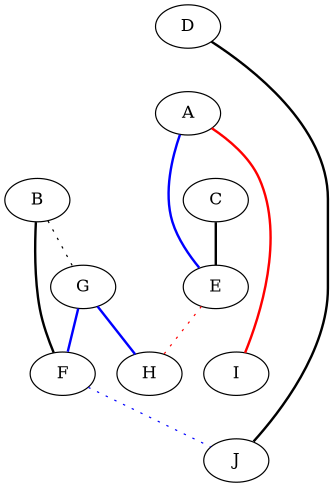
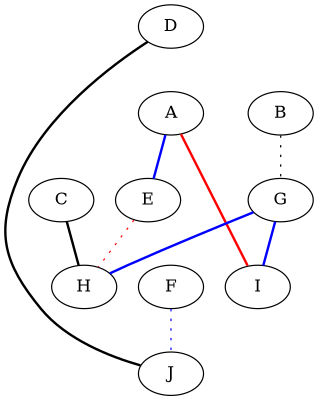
  graph {
    edge [color=red style=invisible]
    A
    C
    E
    G
    I
    H
    B
    F
    J
    D
    A -- C
    A -- E [color=blue style=bold]
    A -- G
    A -- I [style=bold]
-   C -- E [color=black style=bold]
+   C -- H [color=black style=bold]
    E -- I
    E -- H [style=dotted]
-   G -- F [color=blue style=bold]
+   G -- I [color=blue style=bold]
    G -- H [color=blue style=bold]
    I -- J
    B -- G [color=black style=dotted]
    B -- I
-   B -- F [color=black style=bold]
    F -- J [color=blue style=dotted]
    D -- A [color=blue]
    D -- B [color=blue]
    D -- J [color=black style=bold]
  }
